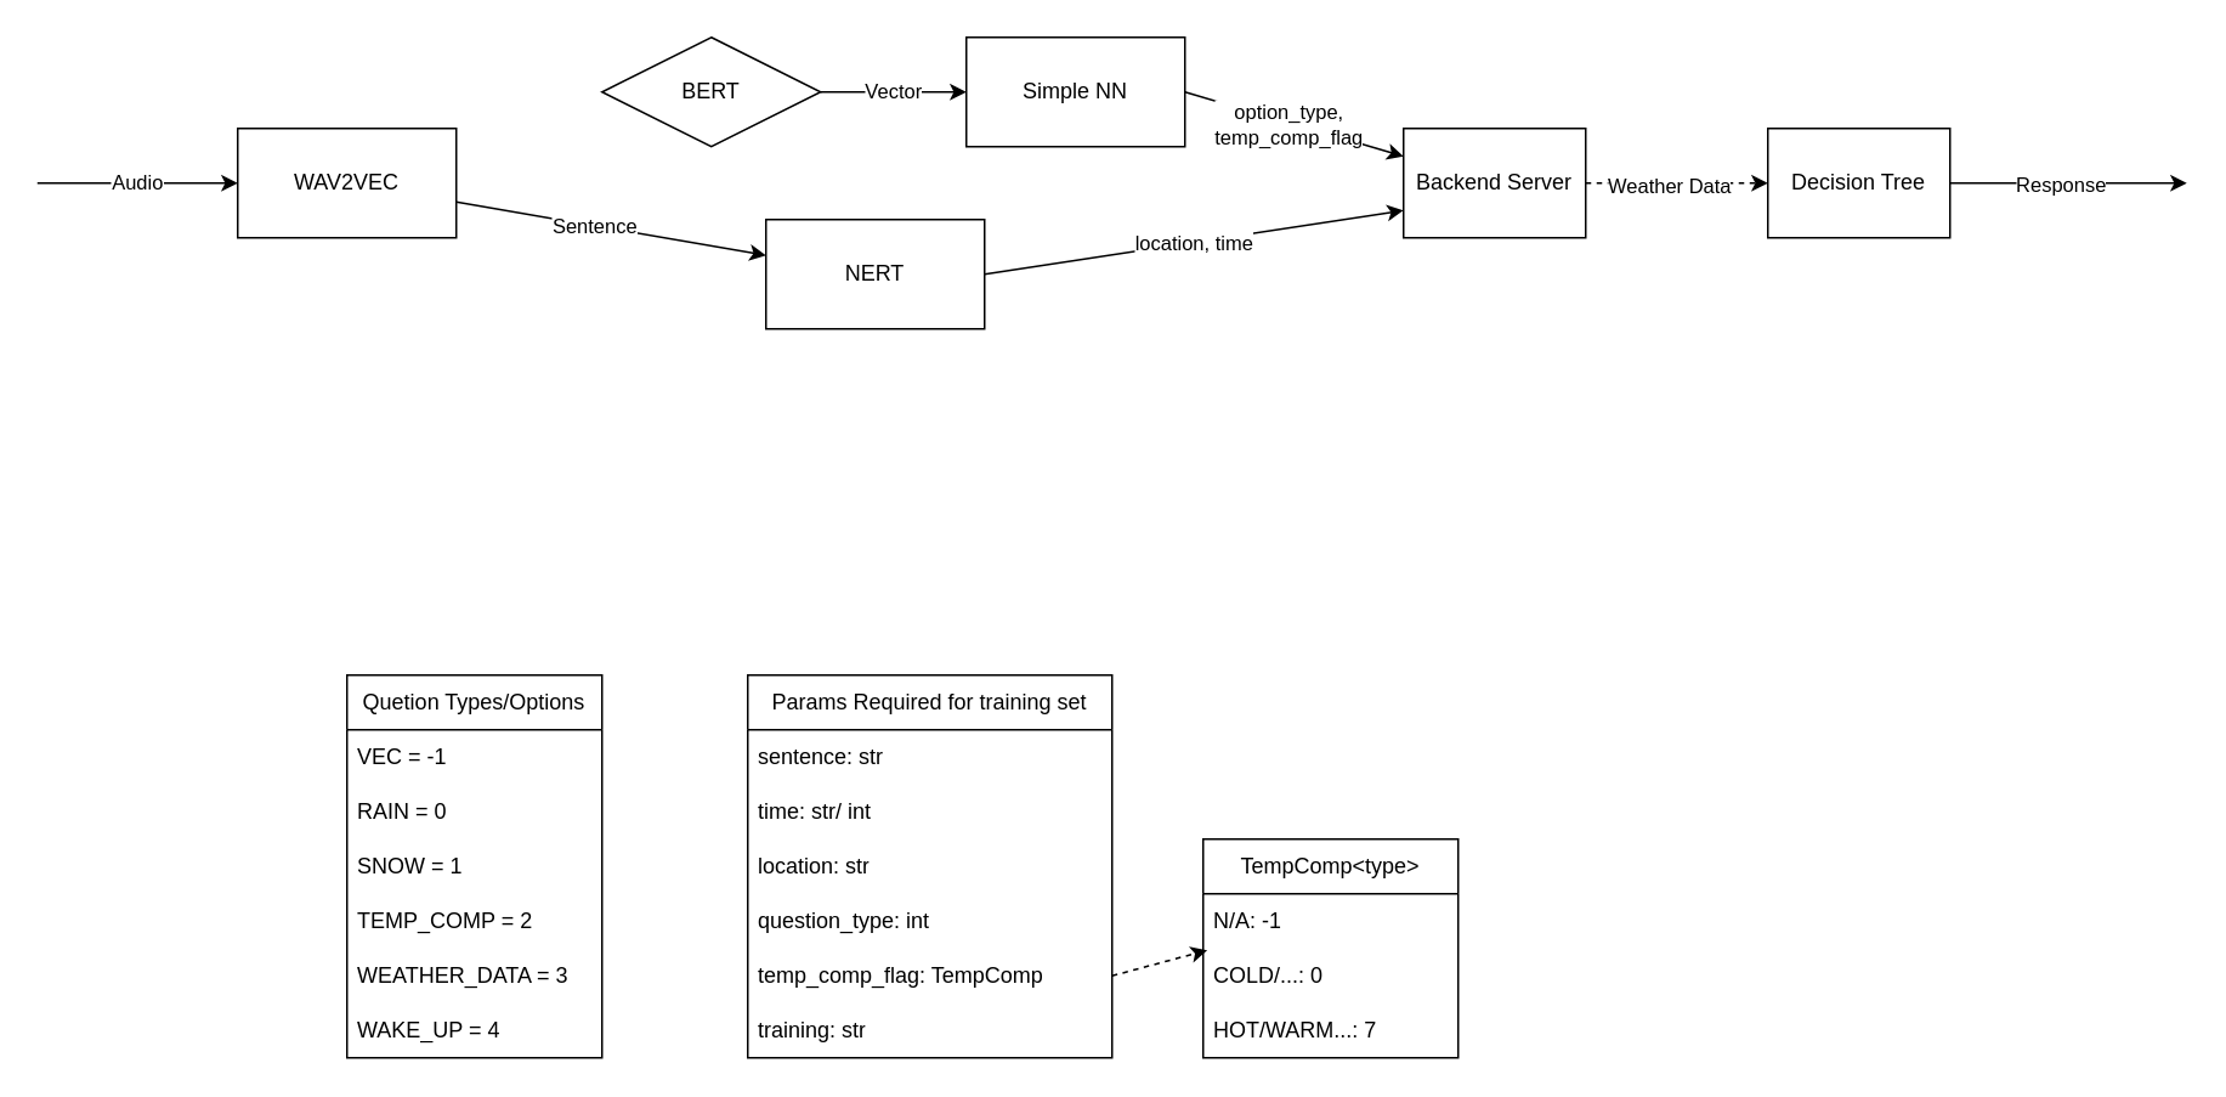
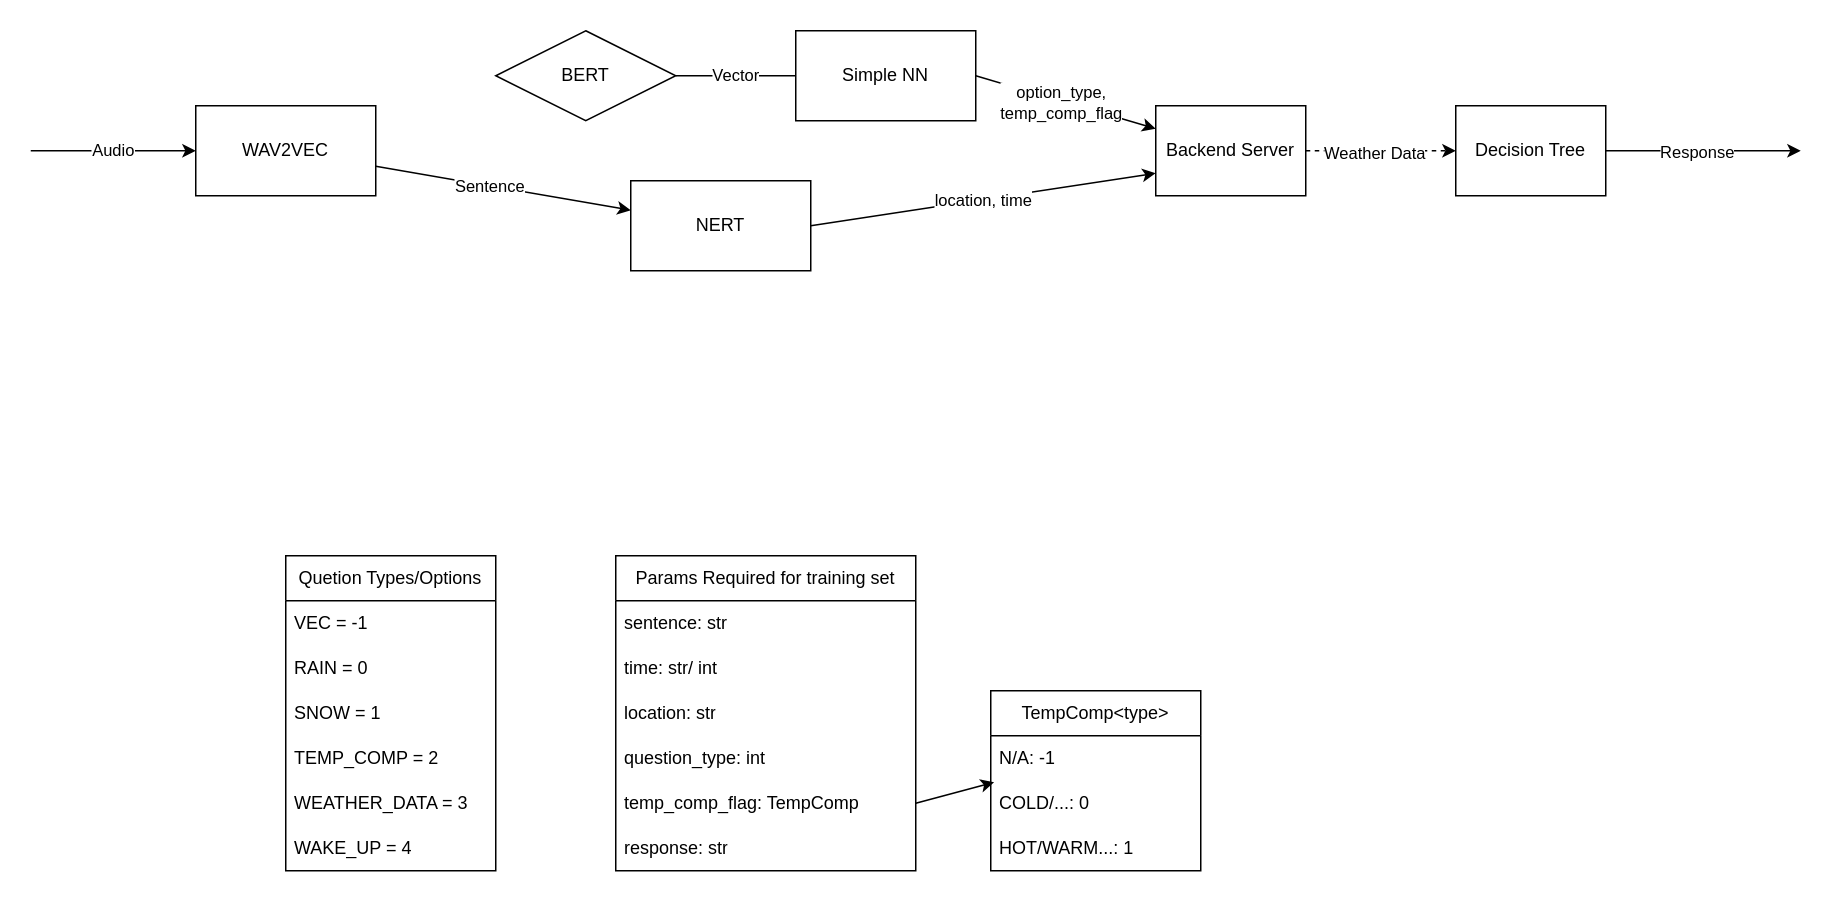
  <mxCell id="0" />
  <mxCell id="1" parent="0" />
  <mxCell id="2" value="" style="endArrow=classic;html=1;exitX=1;exitY=0.5;exitDx=0;exitDy=0;" parent="1" source="17" edge="1"><mxGeometry width="50" height="50" relative="1" as="geometry"><mxPoint x="590" y="120" as="sourcePoint" /><mxPoint x="1200" y="100" as="targetPoint" /></mxGeometry></mxCell>
  <mxCell id="3" value="" style="edgeStyle=none;html=1;" parent="1" source="5" target="37" edge="1"><mxGeometry relative="1" as="geometry" /></mxCell>
  <mxCell id="4" value="Sentence" style="edgeLabel;html=1;align=center;verticalAlign=middle;resizable=0;points=[];" parent="3" vertex="1" connectable="0"><mxGeometry x="-0.103" relative="1" as="geometry"><mxPoint as="offset" /></mxGeometry></mxCell>
  <mxCell id="5" value="WAV2VEC" style="rounded=0;whiteSpace=wrap;html=1;" parent="1" vertex="1"><mxGeometry x="130" y="70" width="120" height="60" as="geometry" /></mxCell>
  <mxCell id="6" value="Audio" style="endArrow=classic;html=1;entryX=0;entryY=0.5;entryDx=0;entryDy=0;" parent="1" target="5" edge="1"><mxGeometry width="50" height="50" relative="1" as="geometry"><mxPoint x="20" y="100" as="sourcePoint" /><mxPoint x="390" y="80" as="targetPoint" /></mxGeometry></mxCell>
- <mxCell id="7" value="Vector" style="edgeStyle=none;html=1;exitX=1;exitY=0.5;exitDx=0;exitDy=0;entryX=0;entryY=0.5;entryDx=0;entryDy=0;" parent="1" source="8" target="11" edge="1"><mxGeometry relative="1" as="geometry" /></mxCell>
+ <mxCell id="7" value="Vector" style="edgeStyle=none;html=1;exitX=1;exitY=0.5;exitDx=0;exitDy=0;entryX=0;entryY=0.5;entryDx=0;entryDy=0;endArrow=none;" parent="1" source="8" target="11" edge="1"><mxGeometry relative="1" as="geometry" /></mxCell>
  <mxCell id="8" value="BERT" style="rhombus;whiteSpace=wrap;html=1;" parent="1" vertex="1"><mxGeometry x="330" y="20" width="120" height="60" as="geometry" /></mxCell>
  <mxCell id="9" style="edgeStyle=none;html=1;exitX=1;exitY=0.5;exitDx=0;exitDy=0;" parent="1" source="11" target="14" edge="1"><mxGeometry relative="1" as="geometry"><mxPoint x="650" y="99.815" as="targetPoint" /></mxGeometry></mxCell>
  <mxCell id="10" value="option_type,&lt;br&gt;temp_comp_flag" style="edgeLabel;html=1;align=center;verticalAlign=middle;resizable=0;points=[];" parent="9" vertex="1" connectable="0"><mxGeometry x="-0.009" y="2" relative="1" as="geometry"><mxPoint x="-4" y="2" as="offset" /></mxGeometry></mxCell>
  <mxCell id="11" value="Simple NN" style="rounded=0;whiteSpace=wrap;html=1;" parent="1" vertex="1"><mxGeometry x="530" y="20" width="120" height="60" as="geometry" /></mxCell>
  <mxCell id="12" value="" style="edgeStyle=none;html=1;dashed=1;" parent="1" source="14" target="17" edge="1"><mxGeometry relative="1" as="geometry" /></mxCell>
  <mxCell id="13" value="Weather Data" style="edgeLabel;html=1;align=center;verticalAlign=middle;resizable=0;points=[];" parent="12" vertex="1" connectable="0"><mxGeometry x="-0.106" y="-1" relative="1" as="geometry"><mxPoint as="offset" /></mxGeometry></mxCell>
  <mxCell id="14" value="Backend Server" style="rounded=0;whiteSpace=wrap;html=1;" parent="1" vertex="1"><mxGeometry x="770" y="70" width="100" height="60" as="geometry" /></mxCell>
  <mxCell id="15" value="" style="edgeStyle=none;html=1;" parent="1" source="17" edge="1"><mxGeometry relative="1" as="geometry"><mxPoint x="1070" y="100" as="targetPoint" /></mxGeometry></mxCell>
  <mxCell id="16" value="Response" style="edgeLabel;html=1;align=center;verticalAlign=middle;resizable=0;points=[];" parent="15" vertex="1" connectable="0"><mxGeometry x="-0.083" y="2" relative="1" as="geometry"><mxPoint x="60" as="offset" /></mxGeometry></mxCell>
  <mxCell id="17" value="Decision Tree" style="rounded=0;whiteSpace=wrap;html=1;" parent="1" vertex="1"><mxGeometry x="970" y="70" width="100" height="60" as="geometry" /></mxCell>
  <mxCell id="18" value="Quetion Types/Options" style="swimlane;fontStyle=0;childLayout=stackLayout;horizontal=1;startSize=30;horizontalStack=0;resizeParent=1;resizeParentMax=0;resizeLast=0;collapsible=1;marginBottom=0;whiteSpace=wrap;html=1;" parent="1" vertex="1"><mxGeometry x="190" y="370" width="140" height="210" as="geometry"><mxRectangle x="200" y="360" width="80" height="30" as="alternateBounds" /></mxGeometry></mxCell>
  <mxCell id="19" value="VEC = -1" style="text;strokeColor=none;fillColor=none;align=left;verticalAlign=middle;spacingLeft=4;spacingRight=4;overflow=hidden;points=[[0,0.5],[1,0.5]];portConstraint=eastwest;rotatable=0;whiteSpace=wrap;html=1;" parent="18" vertex="1"><mxGeometry y="30" width="140" height="30" as="geometry" /></mxCell>
  <mxCell id="20" value="RAIN = 0" style="text;strokeColor=none;fillColor=none;align=left;verticalAlign=middle;spacingLeft=4;spacingRight=4;overflow=hidden;points=[[0,0.5],[1,0.5]];portConstraint=eastwest;rotatable=0;whiteSpace=wrap;html=1;" parent="18" vertex="1"><mxGeometry y="60" width="140" height="30" as="geometry" /></mxCell>
  <mxCell id="21" value="SNOW = 1" style="text;strokeColor=none;fillColor=none;align=left;verticalAlign=middle;spacingLeft=4;spacingRight=4;overflow=hidden;points=[[0,0.5],[1,0.5]];portConstraint=eastwest;rotatable=0;whiteSpace=wrap;html=1;" parent="18" vertex="1"><mxGeometry y="90" width="140" height="30" as="geometry" /></mxCell>
  <mxCell id="22" value="TEMP_COMP = 2" style="text;strokeColor=none;fillColor=none;align=left;verticalAlign=middle;spacingLeft=4;spacingRight=4;overflow=hidden;points=[[0,0.5],[1,0.5]];portConstraint=eastwest;rotatable=0;whiteSpace=wrap;html=1;" parent="18" vertex="1"><mxGeometry y="120" width="140" height="30" as="geometry" /></mxCell>
  <mxCell id="23" value="WEATHER_DATA = 3" style="text;strokeColor=none;fillColor=none;align=left;verticalAlign=middle;spacingLeft=4;spacingRight=4;overflow=hidden;points=[[0,0.5],[1,0.5]];portConstraint=eastwest;rotatable=0;whiteSpace=wrap;html=1;" parent="18" vertex="1"><mxGeometry y="150" width="140" height="30" as="geometry" /></mxCell>
  <mxCell id="24" value="WAKE_UP = 4" style="text;strokeColor=none;fillColor=none;align=left;verticalAlign=middle;spacingLeft=4;spacingRight=4;overflow=hidden;points=[[0,0.5],[1,0.5]];portConstraint=eastwest;rotatable=0;whiteSpace=wrap;html=1;" parent="18" vertex="1"><mxGeometry y="180" width="140" height="30" as="geometry" /></mxCell>
  <mxCell id="25" value="Params Required for training set" style="swimlane;fontStyle=0;childLayout=stackLayout;horizontal=1;startSize=30;horizontalStack=0;resizeParent=1;resizeParentMax=0;resizeLast=0;collapsible=1;marginBottom=0;whiteSpace=wrap;html=1;" parent="1" vertex="1"><mxGeometry x="410" y="370" width="200" height="210" as="geometry" /></mxCell>
  <mxCell id="26" value="sentence: str" style="text;strokeColor=none;fillColor=none;align=left;verticalAlign=middle;spacingLeft=4;spacingRight=4;overflow=hidden;points=[[0,0.5],[1,0.5]];portConstraint=eastwest;rotatable=0;whiteSpace=wrap;html=1;" parent="25" vertex="1"><mxGeometry y="30" width="200" height="30" as="geometry" /></mxCell>
  <mxCell id="27" value="time: str/ int" style="text;strokeColor=none;fillColor=none;align=left;verticalAlign=middle;spacingLeft=4;spacingRight=4;overflow=hidden;points=[[0,0.5],[1,0.5]];portConstraint=eastwest;rotatable=0;whiteSpace=wrap;html=1;" parent="25" vertex="1"><mxGeometry y="60" width="200" height="30" as="geometry" /></mxCell>
  <mxCell id="28" value="location: str" style="text;strokeColor=none;fillColor=none;align=left;verticalAlign=middle;spacingLeft=4;spacingRight=4;overflow=hidden;points=[[0,0.5],[1,0.5]];portConstraint=eastwest;rotatable=0;whiteSpace=wrap;html=1;" parent="25" vertex="1"><mxGeometry y="90" width="200" height="30" as="geometry" /></mxCell>
  <mxCell id="29" value="question_type: int" style="text;strokeColor=none;fillColor=none;align=left;verticalAlign=middle;spacingLeft=4;spacingRight=4;overflow=hidden;points=[[0,0.5],[1,0.5]];portConstraint=eastwest;rotatable=0;whiteSpace=wrap;html=1;" parent="25" vertex="1"><mxGeometry y="120" width="200" height="30" as="geometry" /></mxCell>
  <mxCell id="30" value="temp_comp_flag: TempComp" style="text;strokeColor=none;fillColor=none;align=left;verticalAlign=middle;spacingLeft=4;spacingRight=4;overflow=hidden;points=[[0,0.5],[1,0.5]];portConstraint=eastwest;rotatable=0;whiteSpace=wrap;html=1;" parent="25" vertex="1"><mxGeometry y="150" width="200" height="30" as="geometry" /></mxCell>
- <mxCell id="31" value="training: str" style="text;strokeColor=none;fillColor=none;align=left;verticalAlign=middle;spacingLeft=4;spacingRight=4;overflow=hidden;points=[[0,0.5],[1,0.5]];portConstraint=eastwest;rotatable=0;whiteSpace=wrap;html=1;" parent="25" vertex="1"><mxGeometry y="180" width="200" height="30" as="geometry" /></mxCell>
+ <mxCell id="31" value="response: str" style="text;strokeColor=none;fillColor=none;align=left;verticalAlign=middle;spacingLeft=4;spacingRight=4;overflow=hidden;points=[[0,0.5],[1,0.5]];portConstraint=eastwest;rotatable=0;whiteSpace=wrap;html=1;" parent="25" vertex="1"><mxGeometry y="180" width="200" height="30" as="geometry" /></mxCell>
  <mxCell id="32" value="TempComp&amp;lt;type&amp;gt;" style="swimlane;fontStyle=0;childLayout=stackLayout;horizontal=1;startSize=30;horizontalStack=0;resizeParent=1;resizeParentMax=0;resizeLast=0;collapsible=1;marginBottom=0;whiteSpace=wrap;html=1;" parent="1" vertex="1"><mxGeometry x="660" y="460" width="140" height="120" as="geometry" /></mxCell>
  <mxCell id="33" value="N/A: -1" style="text;strokeColor=none;fillColor=none;align=left;verticalAlign=middle;spacingLeft=4;spacingRight=4;overflow=hidden;points=[[0,0.5],[1,0.5]];portConstraint=eastwest;rotatable=0;whiteSpace=wrap;html=1;" parent="32" vertex="1"><mxGeometry y="30" width="140" height="30" as="geometry" /></mxCell>
  <mxCell id="34" value="COLD/...: 0" style="text;strokeColor=none;fillColor=none;align=left;verticalAlign=middle;spacingLeft=4;spacingRight=4;overflow=hidden;points=[[0,0.5],[1,0.5]];portConstraint=eastwest;rotatable=0;whiteSpace=wrap;html=1;" parent="32" vertex="1"><mxGeometry y="60" width="140" height="30" as="geometry" /></mxCell>
- <mxCell id="35" value="HOT/WARM...: 7" style="text;strokeColor=none;fillColor=none;align=left;verticalAlign=middle;spacingLeft=4;spacingRight=4;overflow=hidden;points=[[0,0.5],[1,0.5]];portConstraint=eastwest;rotatable=0;whiteSpace=wrap;html=1;" parent="32" vertex="1"><mxGeometry y="90" width="140" height="30" as="geometry" /></mxCell>
- <mxCell id="36" style="edgeStyle=none;html=1;entryX=0.016;entryY=0.033;entryDx=0;entryDy=0;entryPerimeter=0;exitX=1;exitY=0.5;exitDx=0;exitDy=0;dashed=1;" parent="1" source="30" target="34" edge="1"><mxGeometry relative="1" as="geometry" /></mxCell>
+ <mxCell id="35" value="HOT/WARM...: 1" style="text;strokeColor=none;fillColor=none;align=left;verticalAlign=middle;spacingLeft=4;spacingRight=4;overflow=hidden;points=[[0,0.5],[1,0.5]];portConstraint=eastwest;rotatable=0;whiteSpace=wrap;html=1;" parent="32" vertex="1"><mxGeometry y="90" width="140" height="30" as="geometry" /></mxCell>
+ <mxCell id="36" style="edgeStyle=none;html=1;entryX=0.016;entryY=0.033;entryDx=0;entryDy=0;entryPerimeter=0;exitX=1;exitY=0.5;exitDx=0;exitDy=0;" parent="1" source="30" target="34" edge="1"><mxGeometry relative="1" as="geometry" /></mxCell>
  <mxCell id="37" value="NERT" style="rounded=0;whiteSpace=wrap;html=1;" parent="1" vertex="1"><mxGeometry x="420" y="120" width="120" height="60" as="geometry" /></mxCell>
  <mxCell id="38" value="location, time" style="endArrow=classic;html=1;exitX=1;exitY=0.5;exitDx=0;exitDy=0;entryX=0;entryY=0.75;entryDx=0;entryDy=0;" parent="1" source="37" target="14" edge="1"><mxGeometry width="50" height="50" relative="1" as="geometry"><mxPoint x="600" y="130" as="sourcePoint" /><mxPoint x="650" y="80" as="targetPoint" /></mxGeometry></mxCell>
